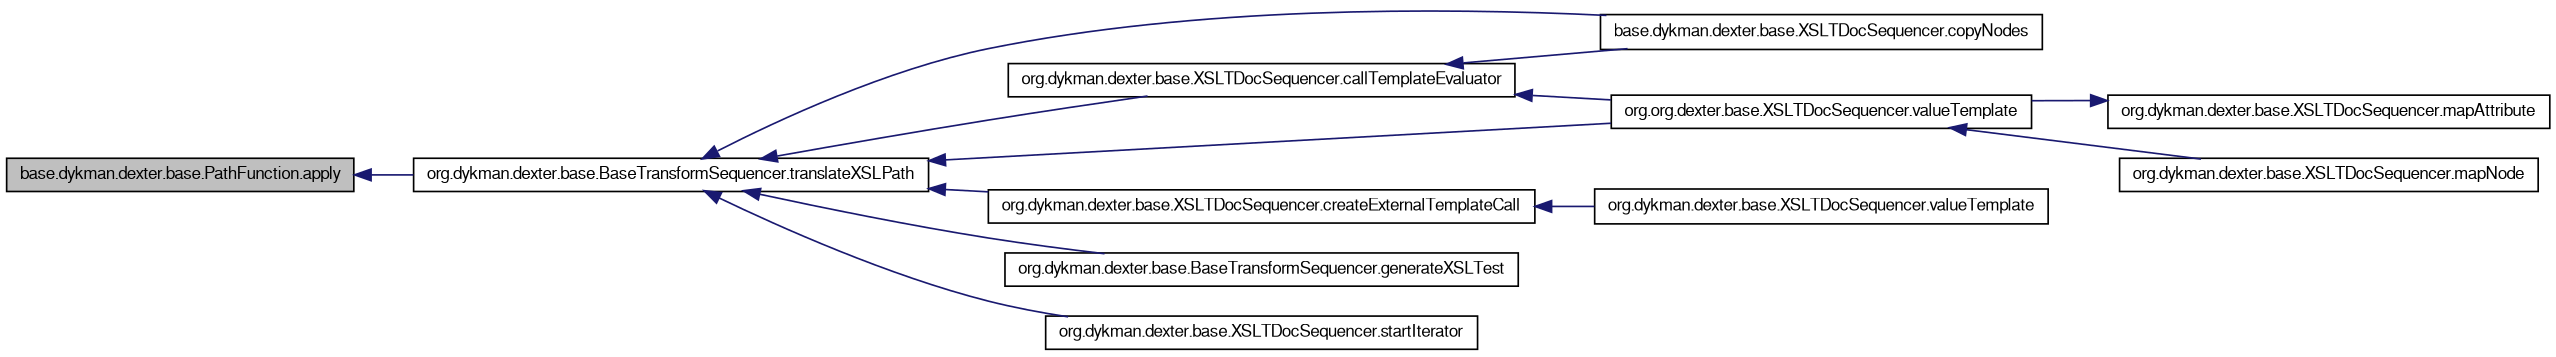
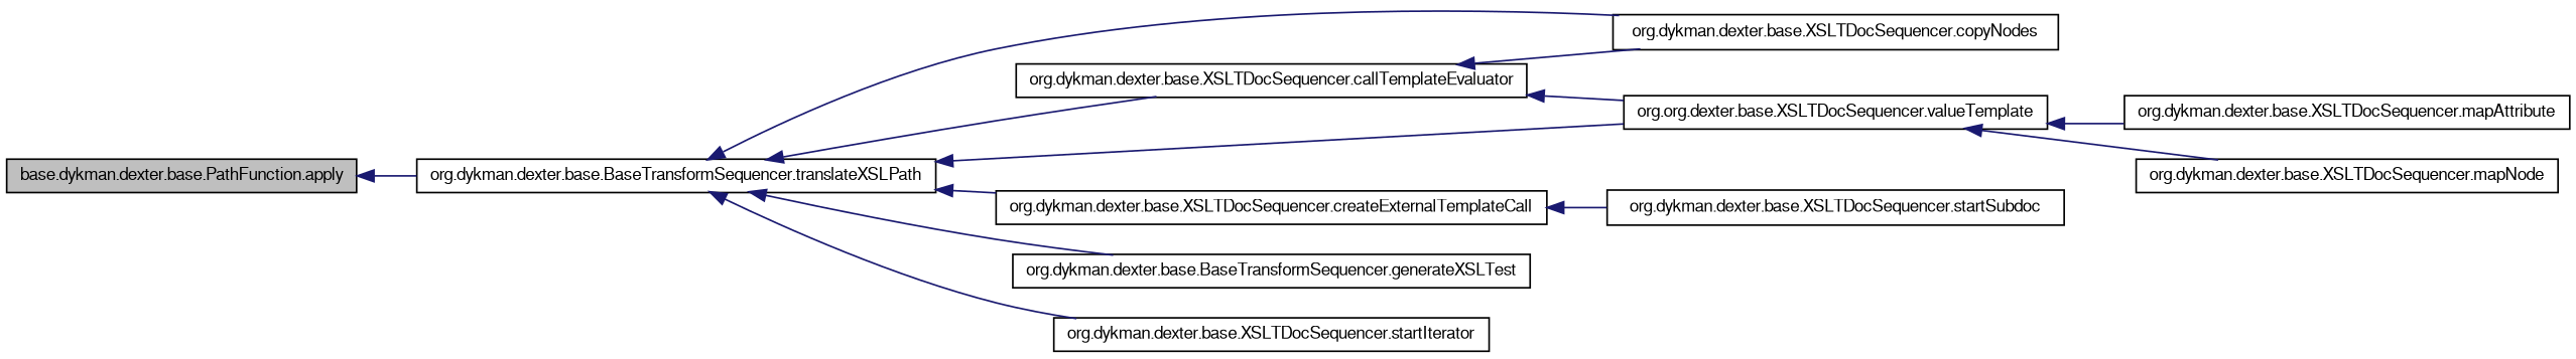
  digraph {
    rankdir=LR
    node [color=black fontname=FreeSans fontsize=10 shape=record]
    edge [color=midnightblue dir=back fontname=FreeSans fontsize=10 labelfontname=FreeSans labelfontsize=10 style=solid]
    n1 [fillcolor=grey75 fontcolor=black height=0.2 label="base.dykman.dexter.base.PathFunction.apply" style=filled width=0.4]
    n2 [height=0.2 label="org.dykman.dexter.base.BaseTransformSequencer.translateXSLPath" width=0.4]
    n3 [height=0.2 label="org.dykman.dexter.base.XSLTDocSequencer.callTemplateEvaluator" width=0.4]
-   n4 [height=0.2 label="base.dykman.dexter.base.XSLTDocSequencer.copyNodes" width=0.4]
+   n4 [height=0.2 label="org.dykman.dexter.base.XSLTDocSequencer.copyNodes" width=0.4]
    n5 [height=0.2 label="org.org.dexter.base.XSLTDocSequencer.valueTemplate" width=0.4]
    n6 [height=0.2 label="org.dykman.dexter.base.XSLTDocSequencer.createExternalTemplateCall" width=0.4]
    n7 [height=0.2 label="org.dykman.dexter.base.BaseTransformSequencer.generateXSLTest" width=0.4]
    n8 [height=0.2 label="org.dykman.dexter.base.XSLTDocSequencer.startIterator" width=0.4]
    n9 [height=0.2 label="org.dykman.dexter.base.XSLTDocSequencer.mapAttribute" width=0.4]
    n10 [height=0.2 label="org.dykman.dexter.base.XSLTDocSequencer.mapNode" width=0.4]
-   n11 [height=0.2 label="org.dykman.dexter.base.XSLTDocSequencer.valueTemplate" width=0.4]
+   n11 [height=0.2 label="org.dykman.dexter.base.XSLTDocSequencer.startSubdoc" width=0.4]
    n1 -> n2
    n2 -> n3
    n2 -> n4
    n2 -> n5
    n2 -> n6
    n2 -> n7
    n2 -> n8
    n3 -> n4
    n3 -> n5
-   n9 -> n5
+   n5 -> n9
    n5 -> n10
    n6 -> n11
  }
